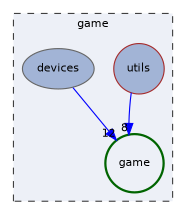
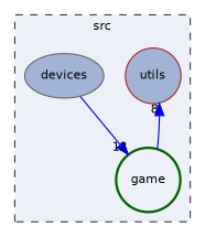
  digraph {
    compound=true
    node [fillcolor="#a2b4d6" fontname=Helvetica fontsize=10 shape=circle style="filled,"]
    edge [color=blue fontname=Helvetica fontsize=10 labeldistance=1.5 labelfontname=Helvetica labelfontsize=10 style=solid]
    n1 [color=brown label=utils]
    n2 [color=gray40 label=devices shape=ellipse]
    n3 [color=darkgreen fillcolor="#edf0f7" label=game style="filled,bold,"]
    subgraph cluster_1 {
      bgcolor="#edf0f7"
      fontname=Helvetica
      fontsize=10
-     label=game
+     label=src
      pencolor=grey25
      style="filled,dashed,"
      n1
      n2
      n3
    }
    n2 -> n3 [headlabel=12]
-   n1 -> n3 [headlabel=8]
+   n3 -> n1 [headlabel=8]
  }
